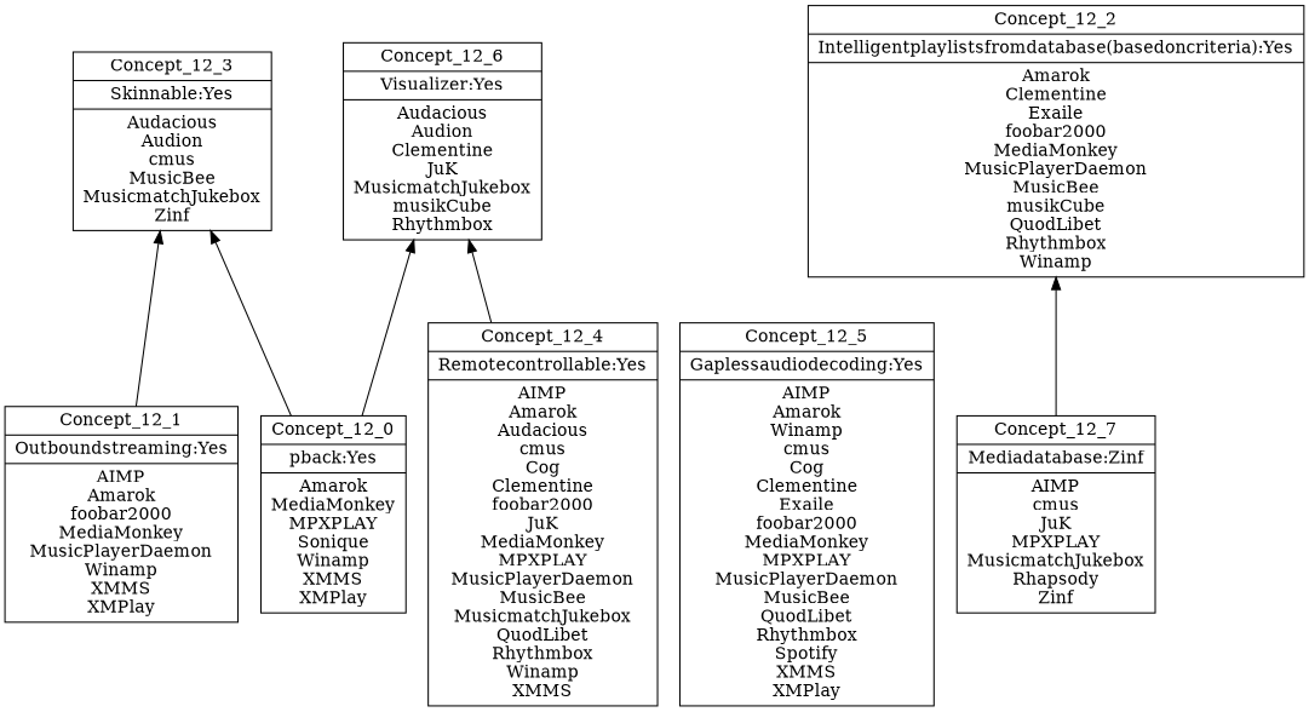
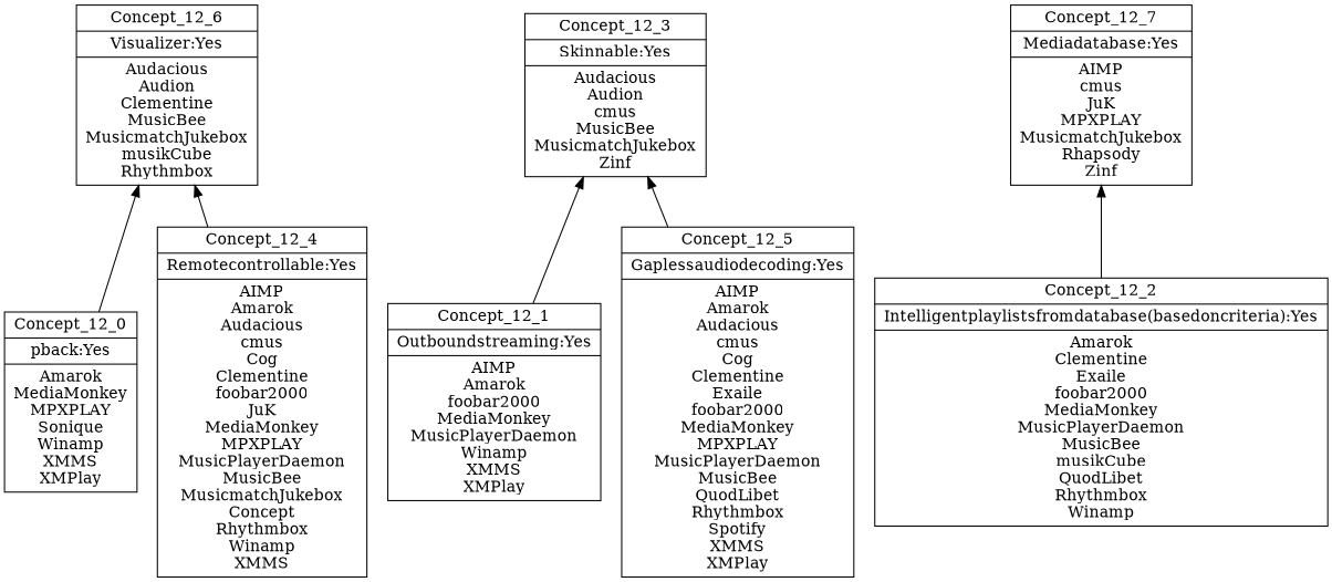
  digraph {
    rankdir=BT
    node [shape=record]
    n1 [label="{Concept_12_0|pback:Yes\n|Amarok\nMediaMonkey\nMPXPLAY\nSonique\nWinamp\nXMMS\nXMPlay\n}"]
    n2 [label="{Concept_12_3|Skinnable:Yes\n|Audacious\nAudion\ncmus\nMusicBee\nMusicmatchJukebox\nZinf\n}"]
-   n3 [label="{Concept_12_6|Visualizer:Yes\n|Audacious\nAudion\nClementine\nJuK\nMusicmatchJukebox\nmusikCube\nRhythmbox\n}"]
+   n3 [label="{Concept_12_6|Visualizer:Yes\n|Audacious\nAudion\nClementine\nMusicBee\nMusicmatchJukebox\nmusikCube\nRhythmbox\n}"]
    n4 [label="{Concept_12_1|Outboundstreaming:Yes\n|AIMP\nAmarok\nfoobar2000\nMediaMonkey\nMusicPlayerDaemon\nWinamp\nXMMS\nXMPlay\n}"]
-   n5 [label="{Concept_12_5|Gaplessaudiodecoding:Yes\n|AIMP\nAmarok\nWinamp\ncmus\nCog\nClementine\nExaile\nfoobar2000\nMediaMonkey\nMPXPLAY\nMusicPlayerDaemon\nMusicBee\nQuodLibet\nRhythmbox\nSpotify\nXMMS\nXMPlay\n}"]
-   n6 [label="{Concept_12_4|Remotecontrollable:Yes\n|AIMP\nAmarok\nAudacious\ncmus\nCog\nClementine\nfoobar2000\nJuK\nMediaMonkey\nMPXPLAY\nMusicPlayerDaemon\nMusicBee\nMusicmatchJukebox\nQuodLibet\nRhythmbox\nWinamp\nXMMS\n}"]
-   n7 [label="{Concept_12_7|Mediadatabase:Zinf\n|AIMP\ncmus\nJuK\nMPXPLAY\nMusicmatchJukebox\nRhapsody\nZinf\n}"]
+   n5 [label="{Concept_12_5|Gaplessaudiodecoding:Yes\n|AIMP\nAmarok\nAudacious\ncmus\nCog\nClementine\nExaile\nfoobar2000\nMediaMonkey\nMPXPLAY\nMusicPlayerDaemon\nMusicBee\nQuodLibet\nRhythmbox\nSpotify\nXMMS\nXMPlay\n}"]
+   n6 [label="{Concept_12_4|Remotecontrollable:Yes\n|AIMP\nAmarok\nAudacious\ncmus\nCog\nClementine\nfoobar2000\nJuK\nMediaMonkey\nMPXPLAY\nMusicPlayerDaemon\nMusicBee\nMusicmatchJukebox\nConcept\nRhythmbox\nWinamp\nXMMS\n}"]
+   n7 [label="{Concept_12_7|Mediadatabase:Yes\n|AIMP\ncmus\nJuK\nMPXPLAY\nMusicmatchJukebox\nRhapsody\nZinf\n}"]
    n8 [label="{Concept_12_2|Intelligentplaylistsfromdatabase(basedoncriteria):Yes\n|Amarok\nClementine\nExaile\nfoobar2000\nMediaMonkey\nMusicPlayerDaemon\nMusicBee\nmusikCube\nQuodLibet\nRhythmbox\nWinamp\n}"]
    subgraph sub_1 {
      label=12
      n1
      n2
      n3
      n4
      n5
      n6
      n7
      n8
    }
-   n1 -> n2
+   n5 -> n2
    n1 -> n3
    n4 -> n2
    n6 -> n3
-   n7 -> n8
+   n8 -> n7
  }
